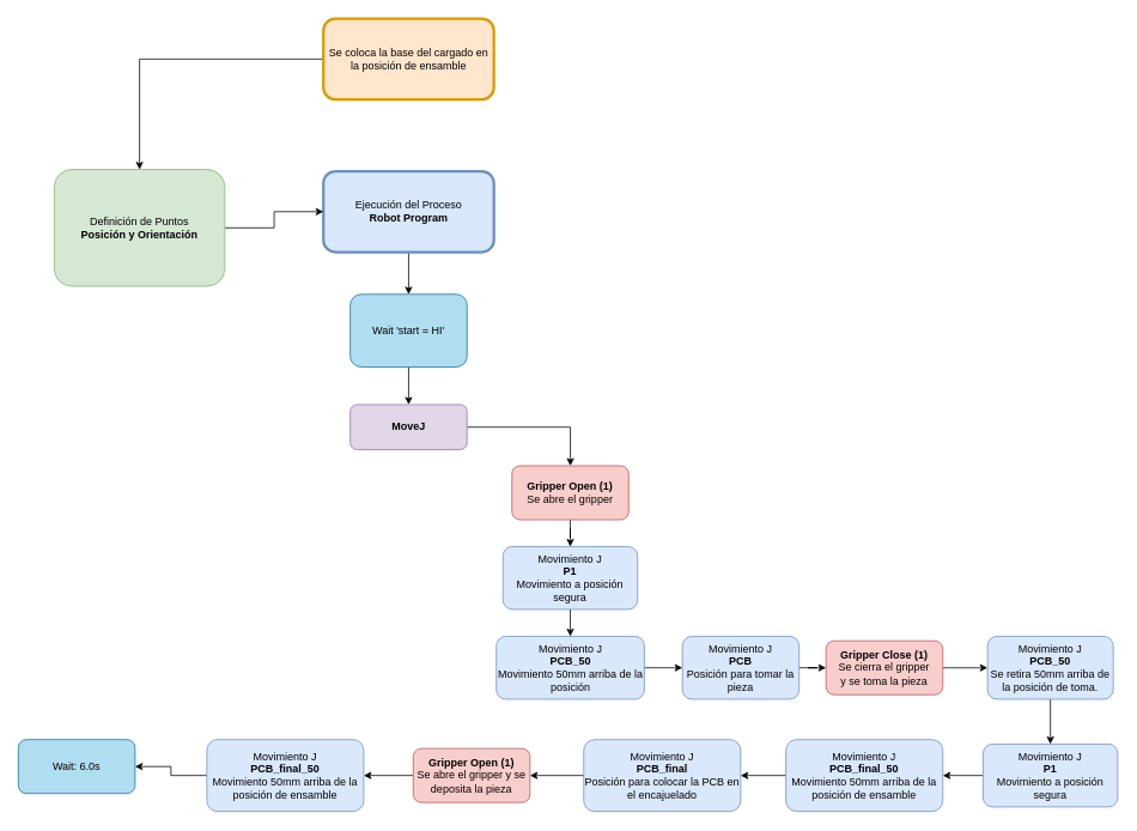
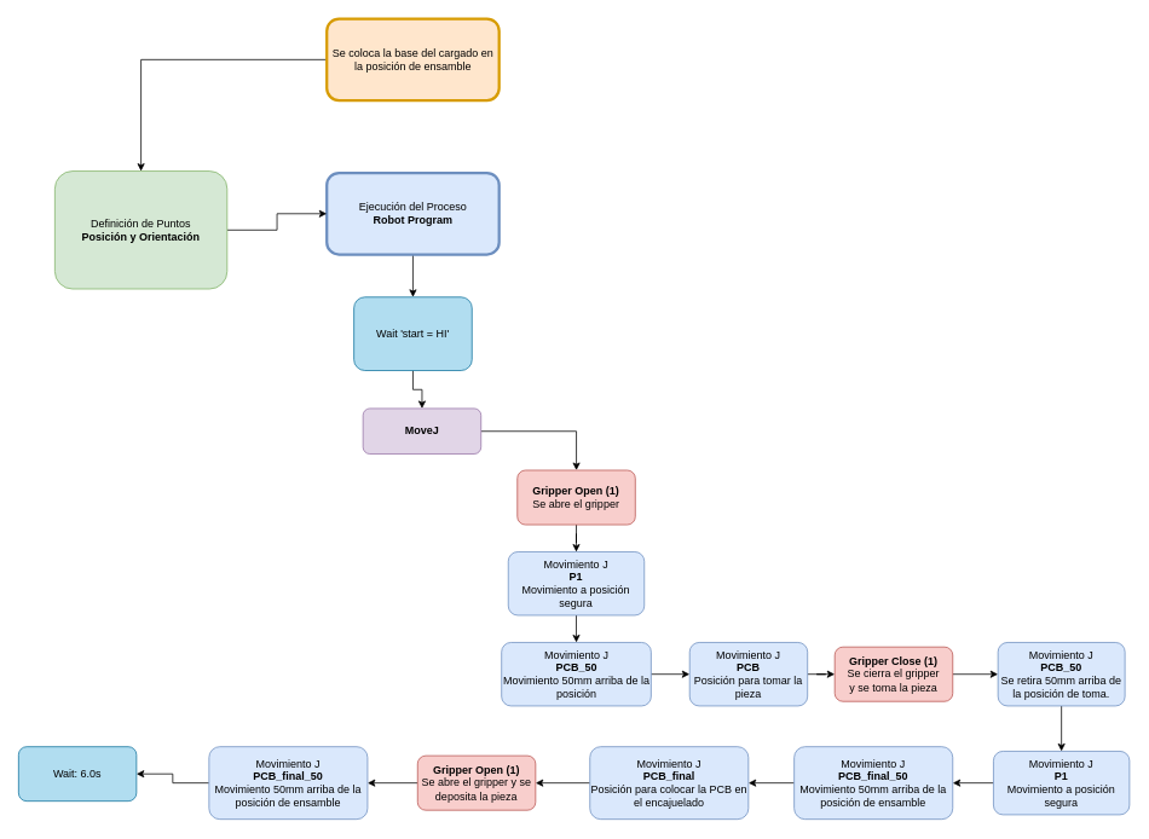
  <mxCell id="0" />
  <mxCell id="1" parent="0" />
  <mxCell id="2" style="edgeStyle=orthogonalEdgeStyle;rounded=0;orthogonalLoop=1;jettySize=auto;html=1;entryX=0.5;entryY=0;entryDx=0;entryDy=0;" edge="1" parent="1" source="3" target="5"><mxGeometry relative="1" as="geometry" /></mxCell>
  <mxCell id="3" value="Ejecución del Proceso&lt;br&gt;&lt;b&gt;Robot Program&lt;/b&gt;" style="whiteSpace=wrap;html=1;rounded=1;glass=0;strokeWidth=3;shadow=0;fillColor=#dae8fc;strokeColor=#6c8ebf;" vertex="1" parent="1"><mxGeometry x="359.89" y="190" width="190" height="90" as="geometry" /></mxCell>
  <mxCell id="4" style="edgeStyle=orthogonalEdgeStyle;rounded=0;orthogonalLoop=1;jettySize=auto;html=1;exitX=0.5;exitY=1;exitDx=0;exitDy=0;entryX=0.5;entryY=0;entryDx=0;entryDy=0;" edge="1" parent="1" source="5" target="7"><mxGeometry relative="1" as="geometry" /></mxCell>
  <mxCell id="5" value="Wait 'start = HI'" style="whiteSpace=wrap;html=1;rounded=1;glass=0;strokeWidth=1;shadow=0;fillColor=#b1ddf0;strokeColor=#10739e;" vertex="1" parent="1"><mxGeometry x="389.78" y="327" width="130.22" height="81" as="geometry" /></mxCell>
  <mxCell id="6" value="" style="edgeStyle=orthogonalEdgeStyle;rounded=0;orthogonalLoop=1;jettySize=auto;html=1;" edge="1" parent="1" source="7" target="13"><mxGeometry relative="1" as="geometry" /></mxCell>
- <mxCell id="7" value="&lt;b&gt;MoveJ&lt;/b&gt;" style="whiteSpace=wrap;html=1;rounded=1;glass=0;strokeWidth=1;shadow=0;fillColor=#e1d5e7;strokeColor=#9673a6;" vertex="1" parent="1"><mxGeometry x="389.83" y="449.89" width="130.11" height="50.11" as="geometry" /></mxCell>
+ <mxCell id="7" value="&lt;b&gt;MoveJ&lt;/b&gt;" style="whiteSpace=wrap;html=1;rounded=1;glass=0;strokeWidth=1;shadow=0;fillColor=#e1d5e7;strokeColor=#9673a6;" vertex="1" parent="1"><mxGeometry x="399.83" y="449.89" width="130.11" height="50.11" as="geometry" /></mxCell>
  <mxCell id="8" value="" style="edgeStyle=orthogonalEdgeStyle;rounded=0;orthogonalLoop=1;jettySize=auto;html=1;" edge="1" parent="1" source="9" target="15"><mxGeometry relative="1" as="geometry" /></mxCell>
  <mxCell id="9" value="Movimiento J&lt;br&gt;&lt;b&gt;P1&lt;/b&gt;&lt;br&gt;Movimiento a posición segura" style="whiteSpace=wrap;html=1;fillColor=#dae8fc;strokeColor=#6c8ebf;rounded=1;glass=0;strokeWidth=1;shadow=0;" vertex="1" parent="1"><mxGeometry x="560" y="608" width="150" height="70" as="geometry" /></mxCell>
  <mxCell id="10" style="edgeStyle=orthogonalEdgeStyle;rounded=0;orthogonalLoop=1;jettySize=auto;html=1;exitX=1;exitY=0.5;exitDx=0;exitDy=0;" edge="1" parent="1" source="11" target="3"><mxGeometry relative="1" as="geometry" /></mxCell>
  <mxCell id="11" value="Definición de Puntos&lt;br&gt;&lt;b&gt;Posición y Orientación&lt;/b&gt;" style="whiteSpace=wrap;html=1;rounded=1;glass=0;strokeWidth=1;shadow=0;fillColor=#d5e8d4;strokeColor=#82b366;" vertex="1" parent="1"><mxGeometry x="60" y="188" width="190" height="130" as="geometry" /></mxCell>
  <mxCell id="12" style="edgeStyle=orthogonalEdgeStyle;rounded=0;orthogonalLoop=1;jettySize=auto;html=1;exitX=0.5;exitY=1;exitDx=0;exitDy=0;" edge="1" parent="1" source="13" target="9"><mxGeometry relative="1" as="geometry" /></mxCell>
  <mxCell id="13" value="&lt;b&gt;Gripper Open (1)&lt;/b&gt;&lt;br&gt;Se abre el gripper" style="whiteSpace=wrap;html=1;rounded=1;glass=0;strokeWidth=1;shadow=0;fillColor=#f8cecc;strokeColor=#b85450;" vertex="1" parent="1"><mxGeometry x="569.99" y="518" width="130.11" height="60.11" as="geometry" /></mxCell>
  <mxCell id="14" style="edgeStyle=orthogonalEdgeStyle;rounded=0;orthogonalLoop=1;jettySize=auto;html=1;exitX=1;exitY=0.5;exitDx=0;exitDy=0;entryX=0;entryY=0.5;entryDx=0;entryDy=0;" edge="1" parent="1" source="15" target="17"><mxGeometry relative="1" as="geometry" /></mxCell>
  <mxCell id="15" value="Movimiento J&lt;br&gt;&lt;b&gt;PCB_50&lt;/b&gt;&lt;br&gt;Movimiento 50mm arriba de la posición" style="whiteSpace=wrap;html=1;fillColor=#dae8fc;strokeColor=#6c8ebf;rounded=1;glass=0;strokeWidth=1;shadow=0;" vertex="1" parent="1"><mxGeometry x="552.57" y="708" width="164.95" height="70" as="geometry" /></mxCell>
  <mxCell id="16" style="edgeStyle=orthogonalEdgeStyle;rounded=0;orthogonalLoop=1;jettySize=auto;html=1;entryX=0;entryY=0.5;entryDx=0;entryDy=0;" edge="1" parent="1" source="17" target="19"><mxGeometry relative="1" as="geometry" /></mxCell>
  <mxCell id="17" value="Movimiento J&lt;br&gt;&lt;span style=&quot;border-color: var(--border-color);&quot;&gt;&lt;b&gt;PCB&lt;/b&gt;&lt;br&gt;Posición para tomar la pieza&lt;br&gt;&lt;/span&gt;" style="whiteSpace=wrap;html=1;fillColor=#dae8fc;strokeColor=#6c8ebf;rounded=1;glass=0;strokeWidth=1;shadow=0;" vertex="1" parent="1"><mxGeometry x="760" y="708" width="130" height="70" as="geometry" /></mxCell>
  <mxCell id="18" style="edgeStyle=orthogonalEdgeStyle;rounded=0;orthogonalLoop=1;jettySize=auto;html=1;exitX=1;exitY=0.5;exitDx=0;exitDy=0;" edge="1" parent="1" source="19" target="21"><mxGeometry relative="1" as="geometry" /></mxCell>
  <mxCell id="19" value="&lt;b&gt;Gripper Close (1)&lt;/b&gt;&lt;br&gt;Se cierra el gripper &lt;br&gt;y se toma la pieza" style="whiteSpace=wrap;html=1;rounded=1;glass=0;strokeWidth=1;shadow=0;fillColor=#f8cecc;strokeColor=#b85450;" vertex="1" parent="1"><mxGeometry x="920" y="713" width="130.11" height="60.05" as="geometry" /></mxCell>
  <mxCell id="20" style="edgeStyle=orthogonalEdgeStyle;rounded=0;orthogonalLoop=1;jettySize=auto;html=1;exitX=0.5;exitY=1;exitDx=0;exitDy=0;entryX=0.5;entryY=0;entryDx=0;entryDy=0;" edge="1" parent="1" source="21" target="23"><mxGeometry relative="1" as="geometry" /></mxCell>
  <mxCell id="21" value="Movimiento J&lt;br&gt;&lt;span style=&quot;border-color: var(--border-color);&quot;&gt;&lt;b&gt;PCB_50&lt;/b&gt;&lt;br&gt;Se retira 50mm arriba de la posición de toma.&lt;br&gt;&lt;/span&gt;" style="whiteSpace=wrap;html=1;fillColor=#dae8fc;strokeColor=#6c8ebf;rounded=1;glass=0;strokeWidth=1;shadow=0;" vertex="1" parent="1"><mxGeometry x="1100" y="708" width="140" height="70" as="geometry" /></mxCell>
  <mxCell id="22" style="edgeStyle=orthogonalEdgeStyle;rounded=0;orthogonalLoop=1;jettySize=auto;html=1;exitX=0;exitY=0.5;exitDx=0;exitDy=0;entryX=1;entryY=0.5;entryDx=0;entryDy=0;" edge="1" parent="1" source="23" target="25"><mxGeometry relative="1" as="geometry" /></mxCell>
  <mxCell id="23" value="Movimiento J&lt;br&gt;&lt;b&gt;P1&lt;/b&gt;&lt;br&gt;Movimiento a posición segura" style="whiteSpace=wrap;html=1;fillColor=#dae8fc;strokeColor=#6c8ebf;rounded=1;glass=0;strokeWidth=1;shadow=0;" vertex="1" parent="1"><mxGeometry x="1095" y="828" width="150" height="70" as="geometry" /></mxCell>
  <mxCell id="24" value="" style="edgeStyle=orthogonalEdgeStyle;rounded=0;orthogonalLoop=1;jettySize=auto;html=1;" edge="1" parent="1" source="25" target="27"><mxGeometry relative="1" as="geometry" /></mxCell>
  <mxCell id="25" value="Movimiento J&lt;br&gt;&lt;b&gt;PCB_final_50&lt;/b&gt;&lt;br&gt;Movimiento 50mm arriba de la posición de ensamble" style="whiteSpace=wrap;html=1;fillColor=#dae8fc;strokeColor=#6c8ebf;rounded=1;glass=0;strokeWidth=1;shadow=0;" vertex="1" parent="1"><mxGeometry x="875.27" y="823" width="174.84" height="80" as="geometry" /></mxCell>
  <mxCell id="26" style="edgeStyle=orthogonalEdgeStyle;rounded=0;orthogonalLoop=1;jettySize=auto;html=1;exitX=0;exitY=0.5;exitDx=0;exitDy=0;entryX=1;entryY=0.5;entryDx=0;entryDy=0;" edge="1" parent="1" source="27" target="29"><mxGeometry relative="1" as="geometry" /></mxCell>
  <mxCell id="27" value="Movimiento J&lt;br&gt;&lt;b&gt;PCB_final&lt;/b&gt;&lt;br&gt;Posición para colocar la PCB en el encajuelado" style="whiteSpace=wrap;html=1;fillColor=#dae8fc;strokeColor=#6c8ebf;rounded=1;glass=0;strokeWidth=1;shadow=0;" vertex="1" parent="1"><mxGeometry x="650" y="823" width="174.84" height="80" as="geometry" /></mxCell>
  <mxCell id="28" style="edgeStyle=orthogonalEdgeStyle;rounded=0;orthogonalLoop=1;jettySize=auto;html=1;exitX=0;exitY=0.5;exitDx=0;exitDy=0;entryX=1;entryY=0.5;entryDx=0;entryDy=0;" edge="1" parent="1" source="29" target="31"><mxGeometry relative="1" as="geometry" /></mxCell>
  <mxCell id="29" value="&lt;b&gt;Gripper Open (1)&lt;/b&gt;&lt;br&gt;Se abre el gripper y se deposita la pieza" style="whiteSpace=wrap;html=1;rounded=1;glass=0;strokeWidth=1;shadow=0;fillColor=#f8cecc;strokeColor=#b85450;" vertex="1" parent="1"><mxGeometry x="460" y="832.94" width="130.11" height="60.11" as="geometry" /></mxCell>
  <mxCell id="30" style="edgeStyle=orthogonalEdgeStyle;rounded=0;orthogonalLoop=1;jettySize=auto;html=1;exitX=0;exitY=0.5;exitDx=0;exitDy=0;entryX=1;entryY=0.5;entryDx=0;entryDy=0;" edge="1" parent="1" source="31" target="34"><mxGeometry relative="1" as="geometry" /></mxCell>
  <mxCell id="31" value="Movimiento J&lt;br&gt;&lt;b&gt;PCB_final_50&lt;/b&gt;&lt;br&gt;Movimiento 50mm arriba de la posición de ensamble" style="whiteSpace=wrap;html=1;fillColor=#dae8fc;strokeColor=#6c8ebf;rounded=1;glass=0;strokeWidth=1;shadow=0;" vertex="1" parent="1"><mxGeometry x="230" y="823" width="174.84" height="80" as="geometry" /></mxCell>
  <mxCell id="32" style="edgeStyle=orthogonalEdgeStyle;rounded=0;orthogonalLoop=1;jettySize=auto;html=1;exitX=0;exitY=0.5;exitDx=0;exitDy=0;" edge="1" parent="1" source="33" target="11"><mxGeometry relative="1" as="geometry" /></mxCell>
  <mxCell id="33" value="Se coloca la base del cargado en la posición de ensamble" style="whiteSpace=wrap;html=1;rounded=1;glass=0;strokeWidth=3;shadow=0;fillColor=#ffe6cc;strokeColor=#d79b00;" vertex="1" parent="1"><mxGeometry x="359.89" y="20" width="190" height="90" as="geometry" /></mxCell>
  <mxCell id="34" value="Wait: 6.0s" style="whiteSpace=wrap;html=1;rounded=1;glass=0;strokeWidth=1;shadow=0;fillColor=#b1ddf0;strokeColor=#10739e;" vertex="1" parent="1"><mxGeometry x="20" y="823" width="130" height="60" as="geometry" /></mxCell>
